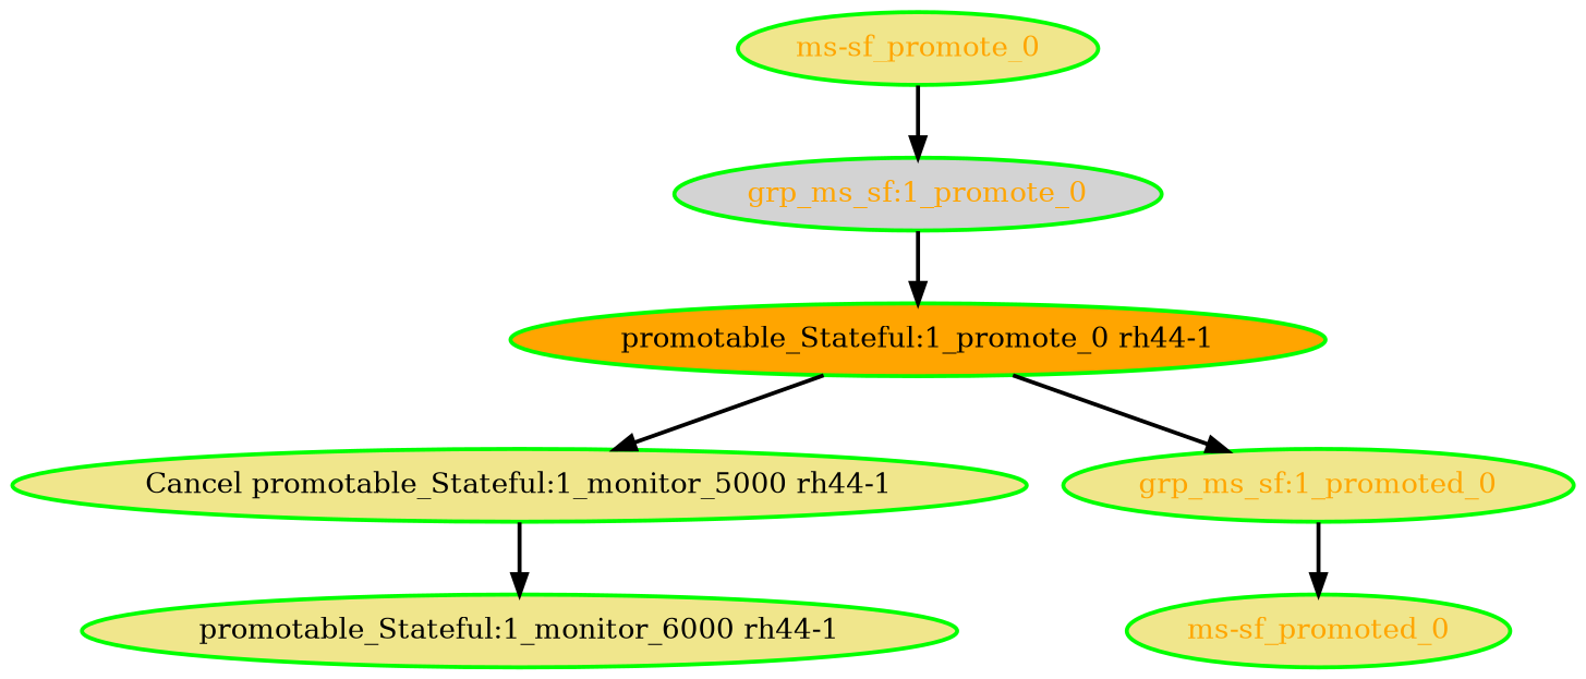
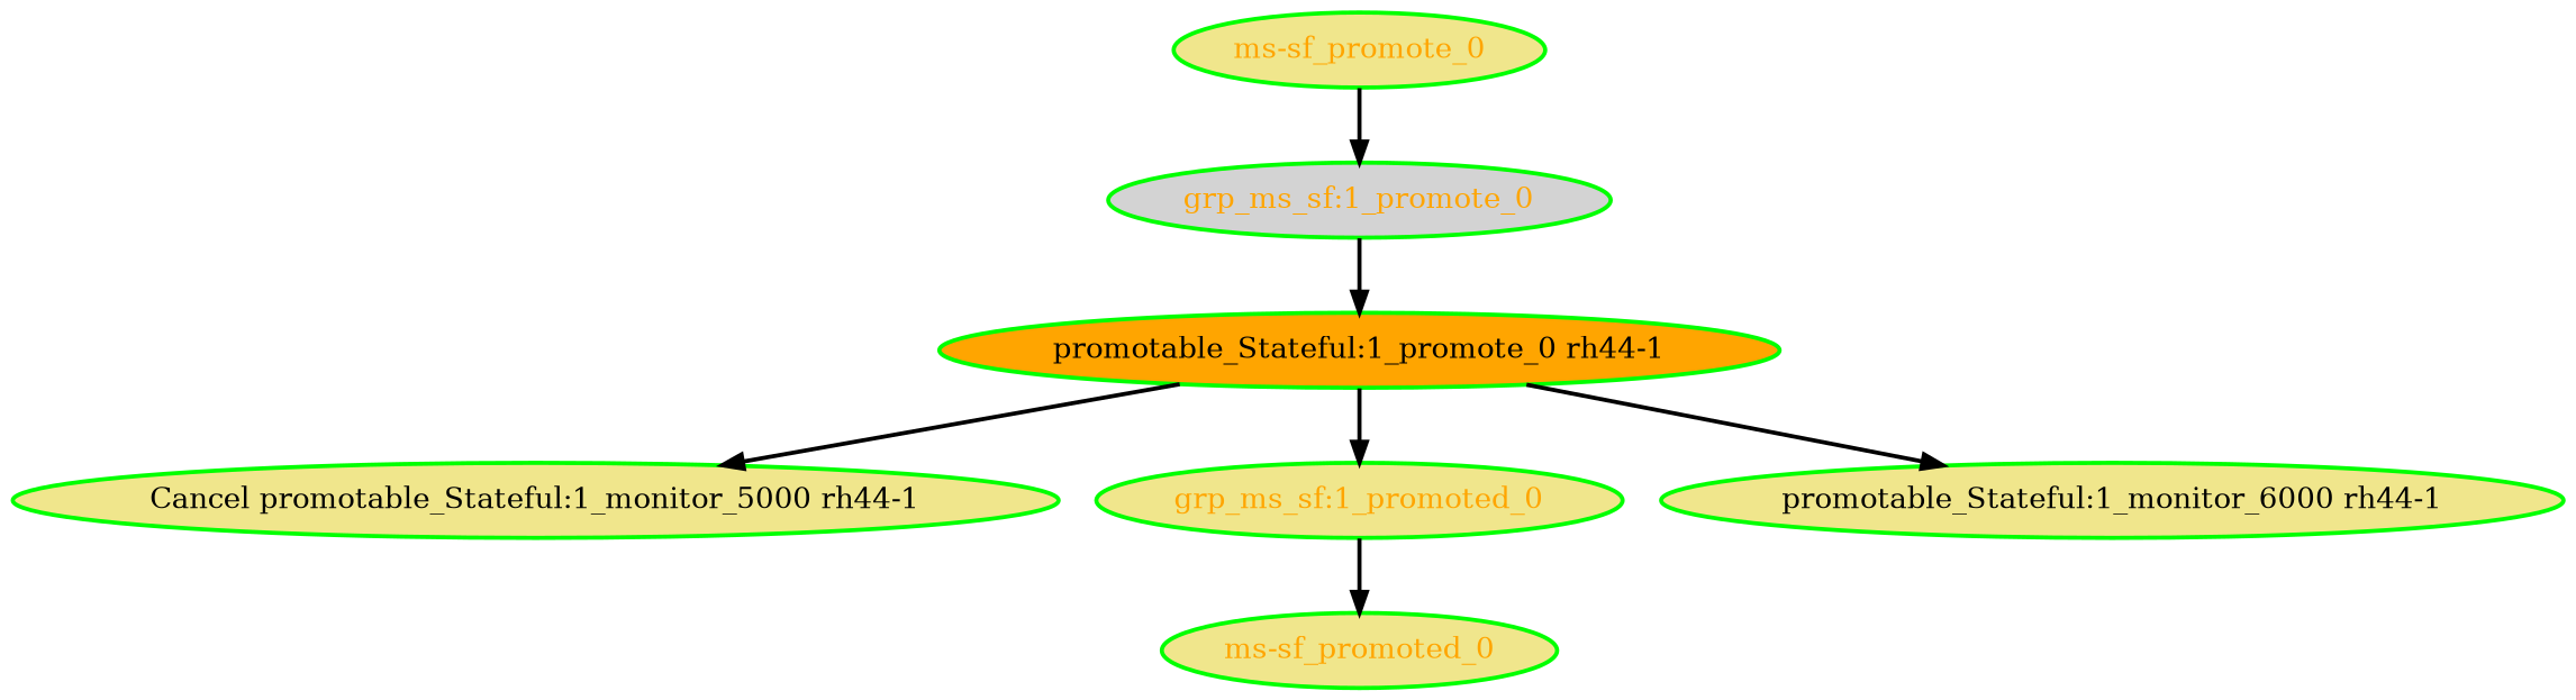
  digraph {
    node [color=green fillcolor=khaki fontcolor=orange style="bold,filled"]
    edge [style=bold]
    "Cancel promotable_Stateful:1_monitor_5000 rh44-1" [fontcolor=black]
    "promotable_Stateful:1_promote_0 rh44-1" [fillcolor=orange fontcolor=black]
    "grp_ms_sf:1_promoted_0"
    "promotable_Stateful:1_monitor_6000 rh44-1" [fontcolor=black]
    "ms-sf_promoted_0"
    "grp_ms_sf:1_promote_0" [fillcolor=lightgrey]
    "ms-sf_promote_0"
    "promotable_Stateful:1_promote_0 rh44-1" -> "Cancel promotable_Stateful:1_monitor_5000 rh44-1"
    "promotable_Stateful:1_promote_0 rh44-1" -> "grp_ms_sf:1_promoted_0"
-   "Cancel promotable_Stateful:1_monitor_5000 rh44-1" -> "promotable_Stateful:1_monitor_6000 rh44-1"
+   "promotable_Stateful:1_promote_0 rh44-1" -> "promotable_Stateful:1_monitor_6000 rh44-1"
    "grp_ms_sf:1_promoted_0" -> "ms-sf_promoted_0"
    "grp_ms_sf:1_promote_0" -> "promotable_Stateful:1_promote_0 rh44-1"
    "ms-sf_promote_0" -> "grp_ms_sf:1_promote_0"
  }
